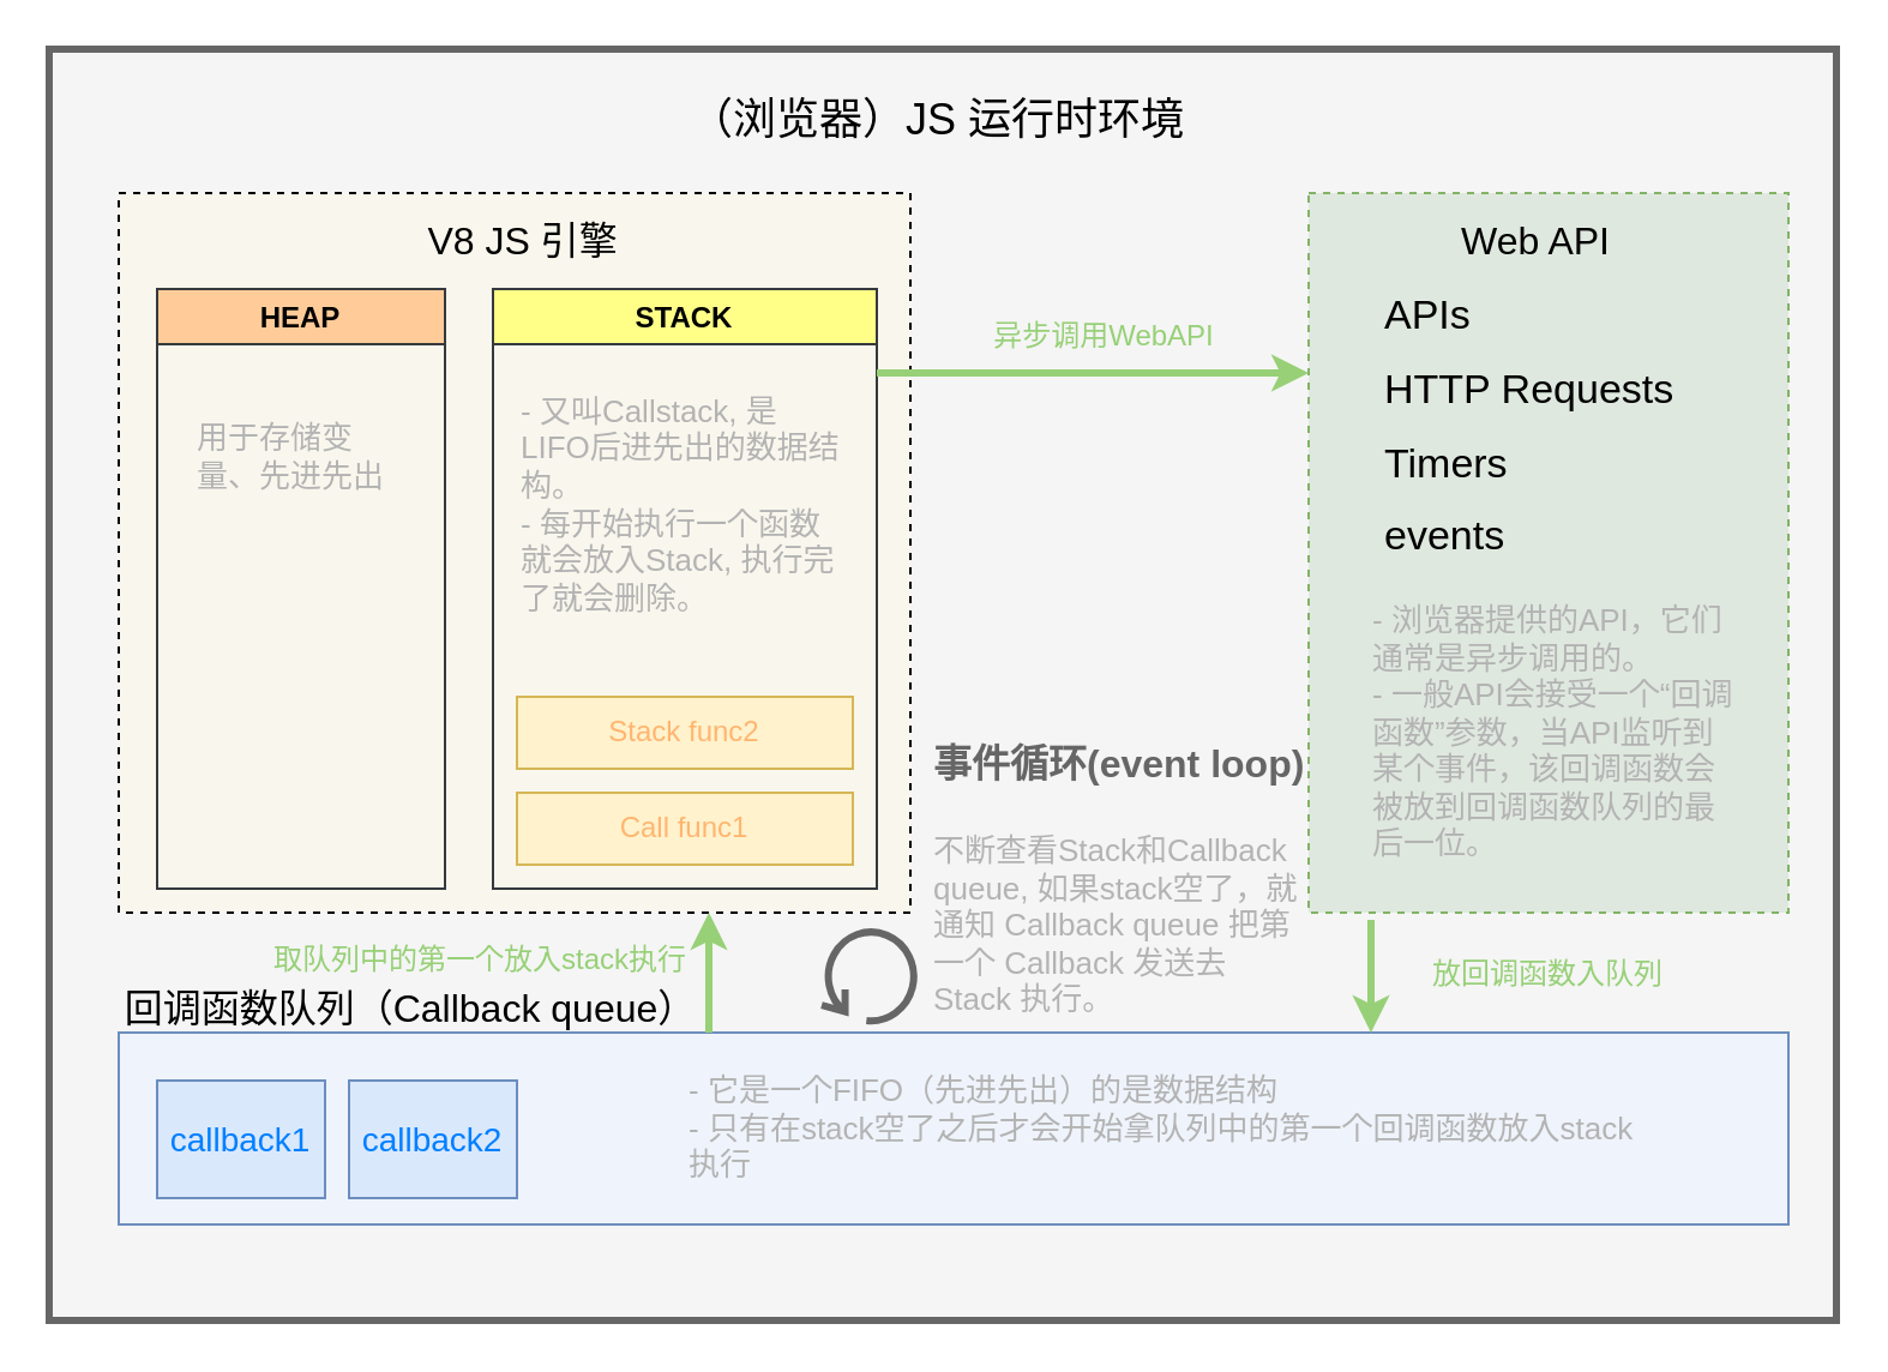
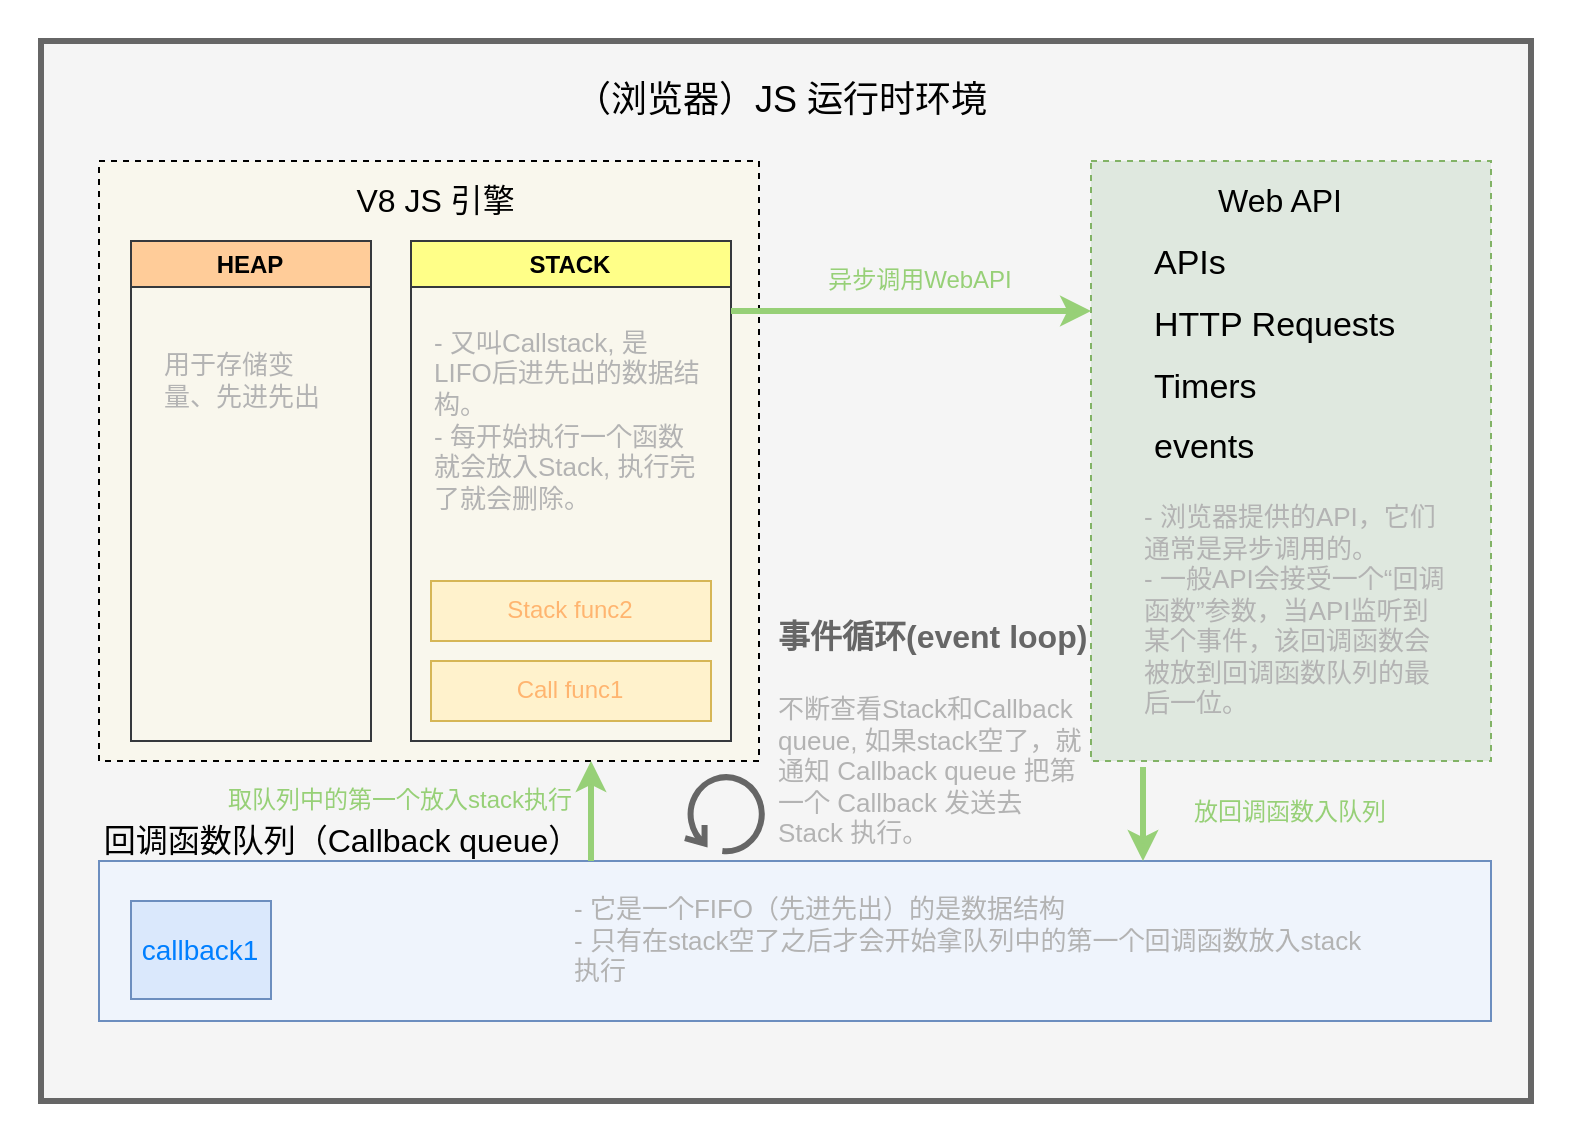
  <mxCell id="0" />
  <mxCell id="1" parent="0" />
  <mxCell id="2" value="" style="rounded=0;whiteSpace=wrap;html=1;fillColor=#f5f5f5;strokeColor=#666666;fontColor=#333333;strokeWidth=3;" vertex="1" parent="1"><mxGeometry x="20" y="20" width="745" height="530" as="geometry" /></mxCell>
  <mxCell id="3" value="&lt;font style=&quot;font-size: 18px&quot;&gt;（浏览器）JS 运行时环境&lt;/font&gt;" style="text;html=1;strokeColor=none;fillColor=none;align=center;verticalAlign=middle;whiteSpace=wrap;rounded=0;" vertex="1" parent="1"><mxGeometry x="273" y="30" width="235" height="40" as="geometry" /></mxCell>
  <mxCell id="4" value="" style="rounded=0;whiteSpace=wrap;html=1;fillColor=#f9f7ed;strokeColor=#000000;dashed=1;" vertex="1" parent="1"><mxGeometry x="49" y="80" width="330" height="300" as="geometry" /></mxCell>
  <mxCell id="5" value="&lt;font style=&quot;font-size: 16px&quot;&gt;V8 JS 引擎&amp;nbsp;&lt;/font&gt;" style="text;html=1;strokeColor=none;fillColor=none;align=center;verticalAlign=middle;whiteSpace=wrap;rounded=0;dashed=1;" vertex="1" parent="1"><mxGeometry x="175" y="90" width="90" height="20" as="geometry" /></mxCell>
  <mxCell id="6" value="HEAP" style="swimlane;fillColor=#ffcc99;strokeColor=#36393d;" vertex="1" parent="1"><mxGeometry x="65" y="120" width="120" height="250" as="geometry"><mxRectangle x="100" y="130" width="70" height="23" as="alternateBounds" /></mxGeometry></mxCell>
  <mxCell id="7" value="STACK" style="swimlane;fillColor=#ffff88;strokeColor=#36393d;" vertex="1" parent="1"><mxGeometry x="205" y="120" width="160" height="250" as="geometry"><mxRectangle x="100" y="130" width="70" height="23" as="alternateBounds" /></mxGeometry></mxCell>
  <mxCell id="8" value="" style="rounded=0;whiteSpace=wrap;html=1;fillColor=#DFE8DF;dashed=1;strokeColor=#82b366;" vertex="1" parent="1"><mxGeometry x="545" y="80" width="200" height="300" as="geometry" /></mxCell>
  <mxCell id="9" value="&lt;font style=&quot;font-size: 16px&quot;&gt;Web API&lt;/font&gt;" style="text;html=1;strokeColor=none;fillColor=none;align=center;verticalAlign=middle;whiteSpace=wrap;rounded=0;dashed=1;" vertex="1" parent="1"><mxGeometry x="595" y="90" width="90" height="20" as="geometry" /></mxCell>
  <mxCell id="10" value="" style="rounded=0;whiteSpace=wrap;html=1;strokeColor=#6c8ebf;fillColor=#EFF4FC;" vertex="1" parent="1"><mxGeometry x="49" y="430" width="696" height="80" as="geometry" /></mxCell>
  <mxCell id="11" value="&lt;font style=&quot;font-size: 16px&quot;&gt;回调函数队列（Callback queue）&lt;/font&gt;" style="text;html=1;strokeColor=none;fillColor=none;align=center;verticalAlign=middle;whiteSpace=wrap;rounded=0;dashed=1;" vertex="1" parent="1"><mxGeometry x="47" y="410" width="248" height="20" as="geometry" /></mxCell>
  <mxCell id="12" value="&lt;font style=&quot;font-size: 14px&quot; color=&quot;#007fff&quot;&gt;callback1&lt;/font&gt;" style="rounded=0;whiteSpace=wrap;html=1;strokeColor=#6c8ebf;fillColor=#dae8fc;" vertex="1" parent="1"><mxGeometry x="65" y="450" width="70" height="49" as="geometry" /></mxCell>
- <mxCell id="13" value="&lt;font style=&quot;font-size: 14px&quot; color=&quot;#007fff&quot;&gt;callback2&lt;/font&gt;" style="rounded=0;whiteSpace=wrap;html=1;strokeColor=#6c8ebf;fillColor=#dae8fc;" vertex="1" parent="1"><mxGeometry x="145" y="450" width="70" height="49" as="geometry" /></mxCell>
  <mxCell id="14" value="&lt;font color=&quot;#ffb570&quot;&gt;Call func1&lt;/font&gt;" style="rounded=0;whiteSpace=wrap;html=1;strokeColor=#d6b656;fillColor=#fff2cc;" vertex="1" parent="1"><mxGeometry x="215" y="330" width="140" height="30" as="geometry" /></mxCell>
  <mxCell id="15" value="&lt;font color=&quot;#ffb570&quot;&gt;Stack func2&lt;/font&gt;" style="rounded=0;whiteSpace=wrap;html=1;strokeColor=#d6b656;fillColor=#fff2cc;" vertex="1" parent="1"><mxGeometry x="215" y="290" width="140" height="30" as="geometry" /></mxCell>
  <mxCell id="16" value="&lt;font style=&quot;font-size: 17px ; line-height: 180%&quot;&gt;APIs&lt;br&gt;HTTP Requests&lt;br&gt;Timers&lt;br&gt;events&lt;/font&gt;" style="text;html=1;strokeColor=none;fillColor=none;align=left;verticalAlign=middle;whiteSpace=wrap;rounded=0;" vertex="1" parent="1"><mxGeometry x="575" y="110" width="130" height="135" as="geometry" /></mxCell>
  <mxCell id="17" value="&lt;h1&gt;&lt;font style=&quot;font-size: 16px&quot; color=&quot;#666666&quot;&gt;事件循环(event loop)&lt;/font&gt;&lt;/h1&gt;&lt;div&gt;&lt;font style=&quot;font-size: 13px&quot; color=&quot;#b3b3b3&quot;&gt;不断查看Stack和Callback queue, 如果stack空了，就通知 Callback queue 把第一个 Callback 发送去 Stack 执行。&lt;/font&gt;&lt;/div&gt;" style="text;html=1;strokeColor=none;fillColor=none;spacing=5;spacingTop=-20;whiteSpace=wrap;overflow=hidden;rounded=0;" vertex="1" parent="1"><mxGeometry x="384" y="296" width="165" height="134" as="geometry" /></mxCell>
  <mxCell id="18" value="" style="shape=mxgraph.bpmn.loop;html=1;outlineConnect=0;strokeColor=#666666;strokeWidth=3;fillColor=#DFE8DF;gradientColor=none;" vertex="1" parent="1"><mxGeometry x="342" y="386" width="40" height="40" as="geometry" /></mxCell>
  <mxCell id="19" value="&lt;font color=&quot;#b3b3b3&quot; style=&quot;font-size: 13px&quot;&gt;用于存储变量、先进先出&lt;/font&gt;" style="text;html=1;strokeColor=none;fillColor=none;align=left;verticalAlign=middle;whiteSpace=wrap;rounded=0;" vertex="1" parent="1"><mxGeometry x="80" y="160" width="90" height="60" as="geometry" /></mxCell>
  <mxCell id="20" value="&lt;font color=&quot;#b3b3b3&quot; style=&quot;font-size: 13px&quot;&gt;- 又叫Callstack, 是LIFO后进先出的数据结构。&lt;br&gt;- 每开始执行一个函数就会放入Stack, 执行完了就会删除。&lt;/font&gt;" style="text;html=1;strokeColor=none;fillColor=none;align=left;verticalAlign=middle;whiteSpace=wrap;rounded=0;" vertex="1" parent="1"><mxGeometry x="215" y="160" width="135" height="100" as="geometry" /></mxCell>
  <mxCell id="21" value="&lt;font color=&quot;#b3b3b3&quot; style=&quot;font-size: 13px&quot;&gt;- 浏览器提供的API，它们通常是异步调用的。&lt;br&gt;- 一般API会接受一个“回调函数”参数，当API监听到某个事件，该回调函数会被放到回调函数队列的最后一位。&lt;br&gt;&lt;/font&gt;" style="text;html=1;strokeColor=none;fillColor=none;align=left;verticalAlign=middle;whiteSpace=wrap;rounded=0;" vertex="1" parent="1"><mxGeometry x="570" y="240" width="155" height="130" as="geometry" /></mxCell>
  <mxCell id="22" value="&lt;font color=&quot;#b3b3b3&quot; style=&quot;font-size: 13px&quot;&gt;- 它是一个FIFO（先进先出）的是数据结构&lt;br&gt;- 只有在stack空了之后才会开始拿队列中的第一个回调函数放入stack执行&lt;br&gt;&lt;/font&gt;" style="text;html=1;strokeColor=none;fillColor=none;align=left;verticalAlign=middle;whiteSpace=wrap;rounded=0;" vertex="1" parent="1"><mxGeometry x="284.5" y="445" width="400.5" height="50" as="geometry" /></mxCell>
  <mxCell id="23" value="" style="endArrow=classic;html=1;strokeWidth=3;entryX=0;entryY=0.25;entryDx=0;entryDy=0;strokeColor=#97D077;fillColor=#cce5ff;" edge="1" parent="1" target="8"><mxGeometry width="50" height="50" relative="1" as="geometry"><mxPoint x="365" y="155" as="sourcePoint" /><mxPoint x="465" y="165" as="targetPoint" /></mxGeometry></mxCell>
  <mxCell id="24" value="&lt;font color=&quot;#97d077&quot;&gt;异步调用WebAPI&lt;/font&gt;" style="text;html=1;strokeColor=none;fillColor=none;align=center;verticalAlign=middle;whiteSpace=wrap;rounded=0;" vertex="1" parent="1"><mxGeometry x="405" y="130" width="110" height="20" as="geometry" /></mxCell>
  <mxCell id="25" value="" style="endArrow=classic;html=1;strokeWidth=3;strokeColor=#97D077;exitX=0.13;exitY=1.01;exitDx=0;exitDy=0;entryX=0.75;entryY=0;entryDx=0;entryDy=0;exitPerimeter=0;" edge="1" parent="1" source="8" target="10"><mxGeometry width="50" height="50" relative="1" as="geometry"><mxPoint x="375" y="165" as="sourcePoint" /><mxPoint x="645" y="428" as="targetPoint" /></mxGeometry></mxCell>
  <mxCell id="26" value="&lt;font color=&quot;#97d077&quot;&gt;放回调函数入队列&lt;/font&gt;" style="text;html=1;strokeColor=none;fillColor=none;align=center;verticalAlign=middle;whiteSpace=wrap;rounded=0;" vertex="1" parent="1"><mxGeometry x="585" y="396" width="120" height="20" as="geometry" /></mxCell>
  <mxCell id="27" value="" style="endArrow=classic;html=1;strokeWidth=3;strokeColor=#97D077;exitX=1;exitY=1;exitDx=0;exitDy=0;" edge="1" parent="1" source="11"><mxGeometry width="50" height="50" relative="1" as="geometry"><mxPoint x="375" y="165" as="sourcePoint" /><mxPoint x="295" y="380" as="targetPoint" /></mxGeometry></mxCell>
  <mxCell id="28" value="&lt;font color=&quot;#97d077&quot;&gt;取队列中的第一个放入stack执行&lt;/font&gt;" style="text;html=1;strokeColor=none;fillColor=none;align=center;verticalAlign=middle;whiteSpace=wrap;rounded=0;" vertex="1" parent="1"><mxGeometry x="105" y="390" width="190" height="20" as="geometry" /></mxCell>
